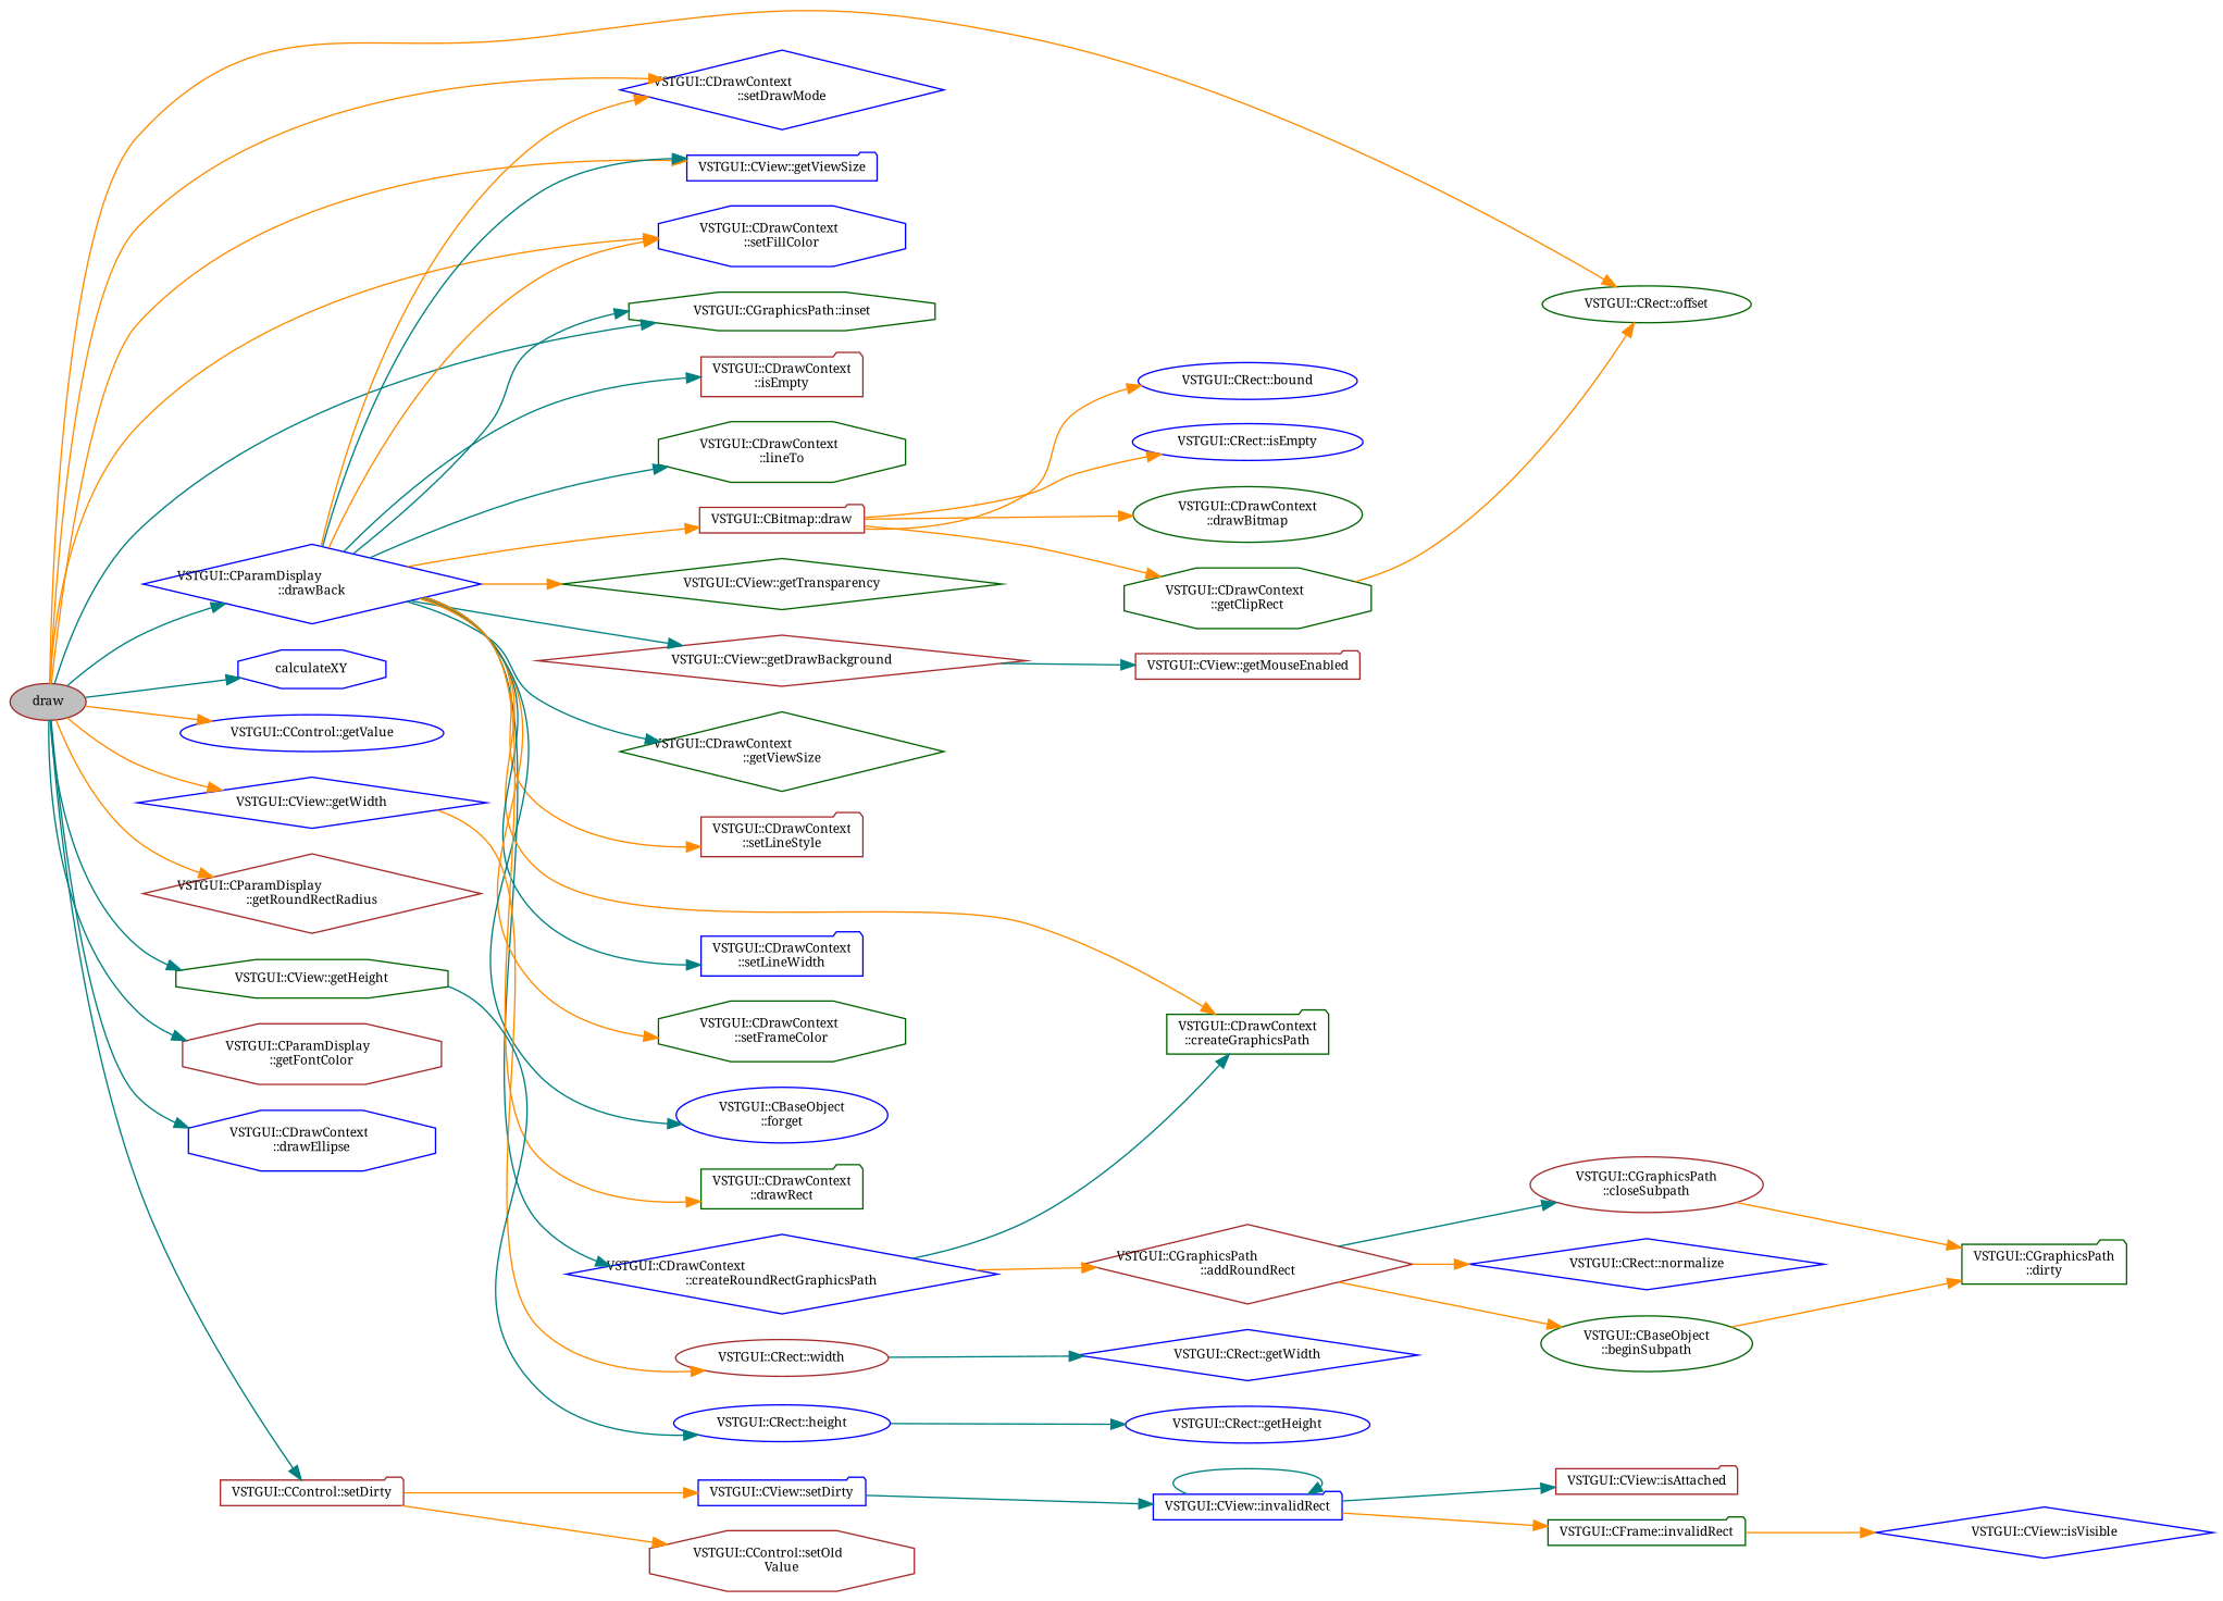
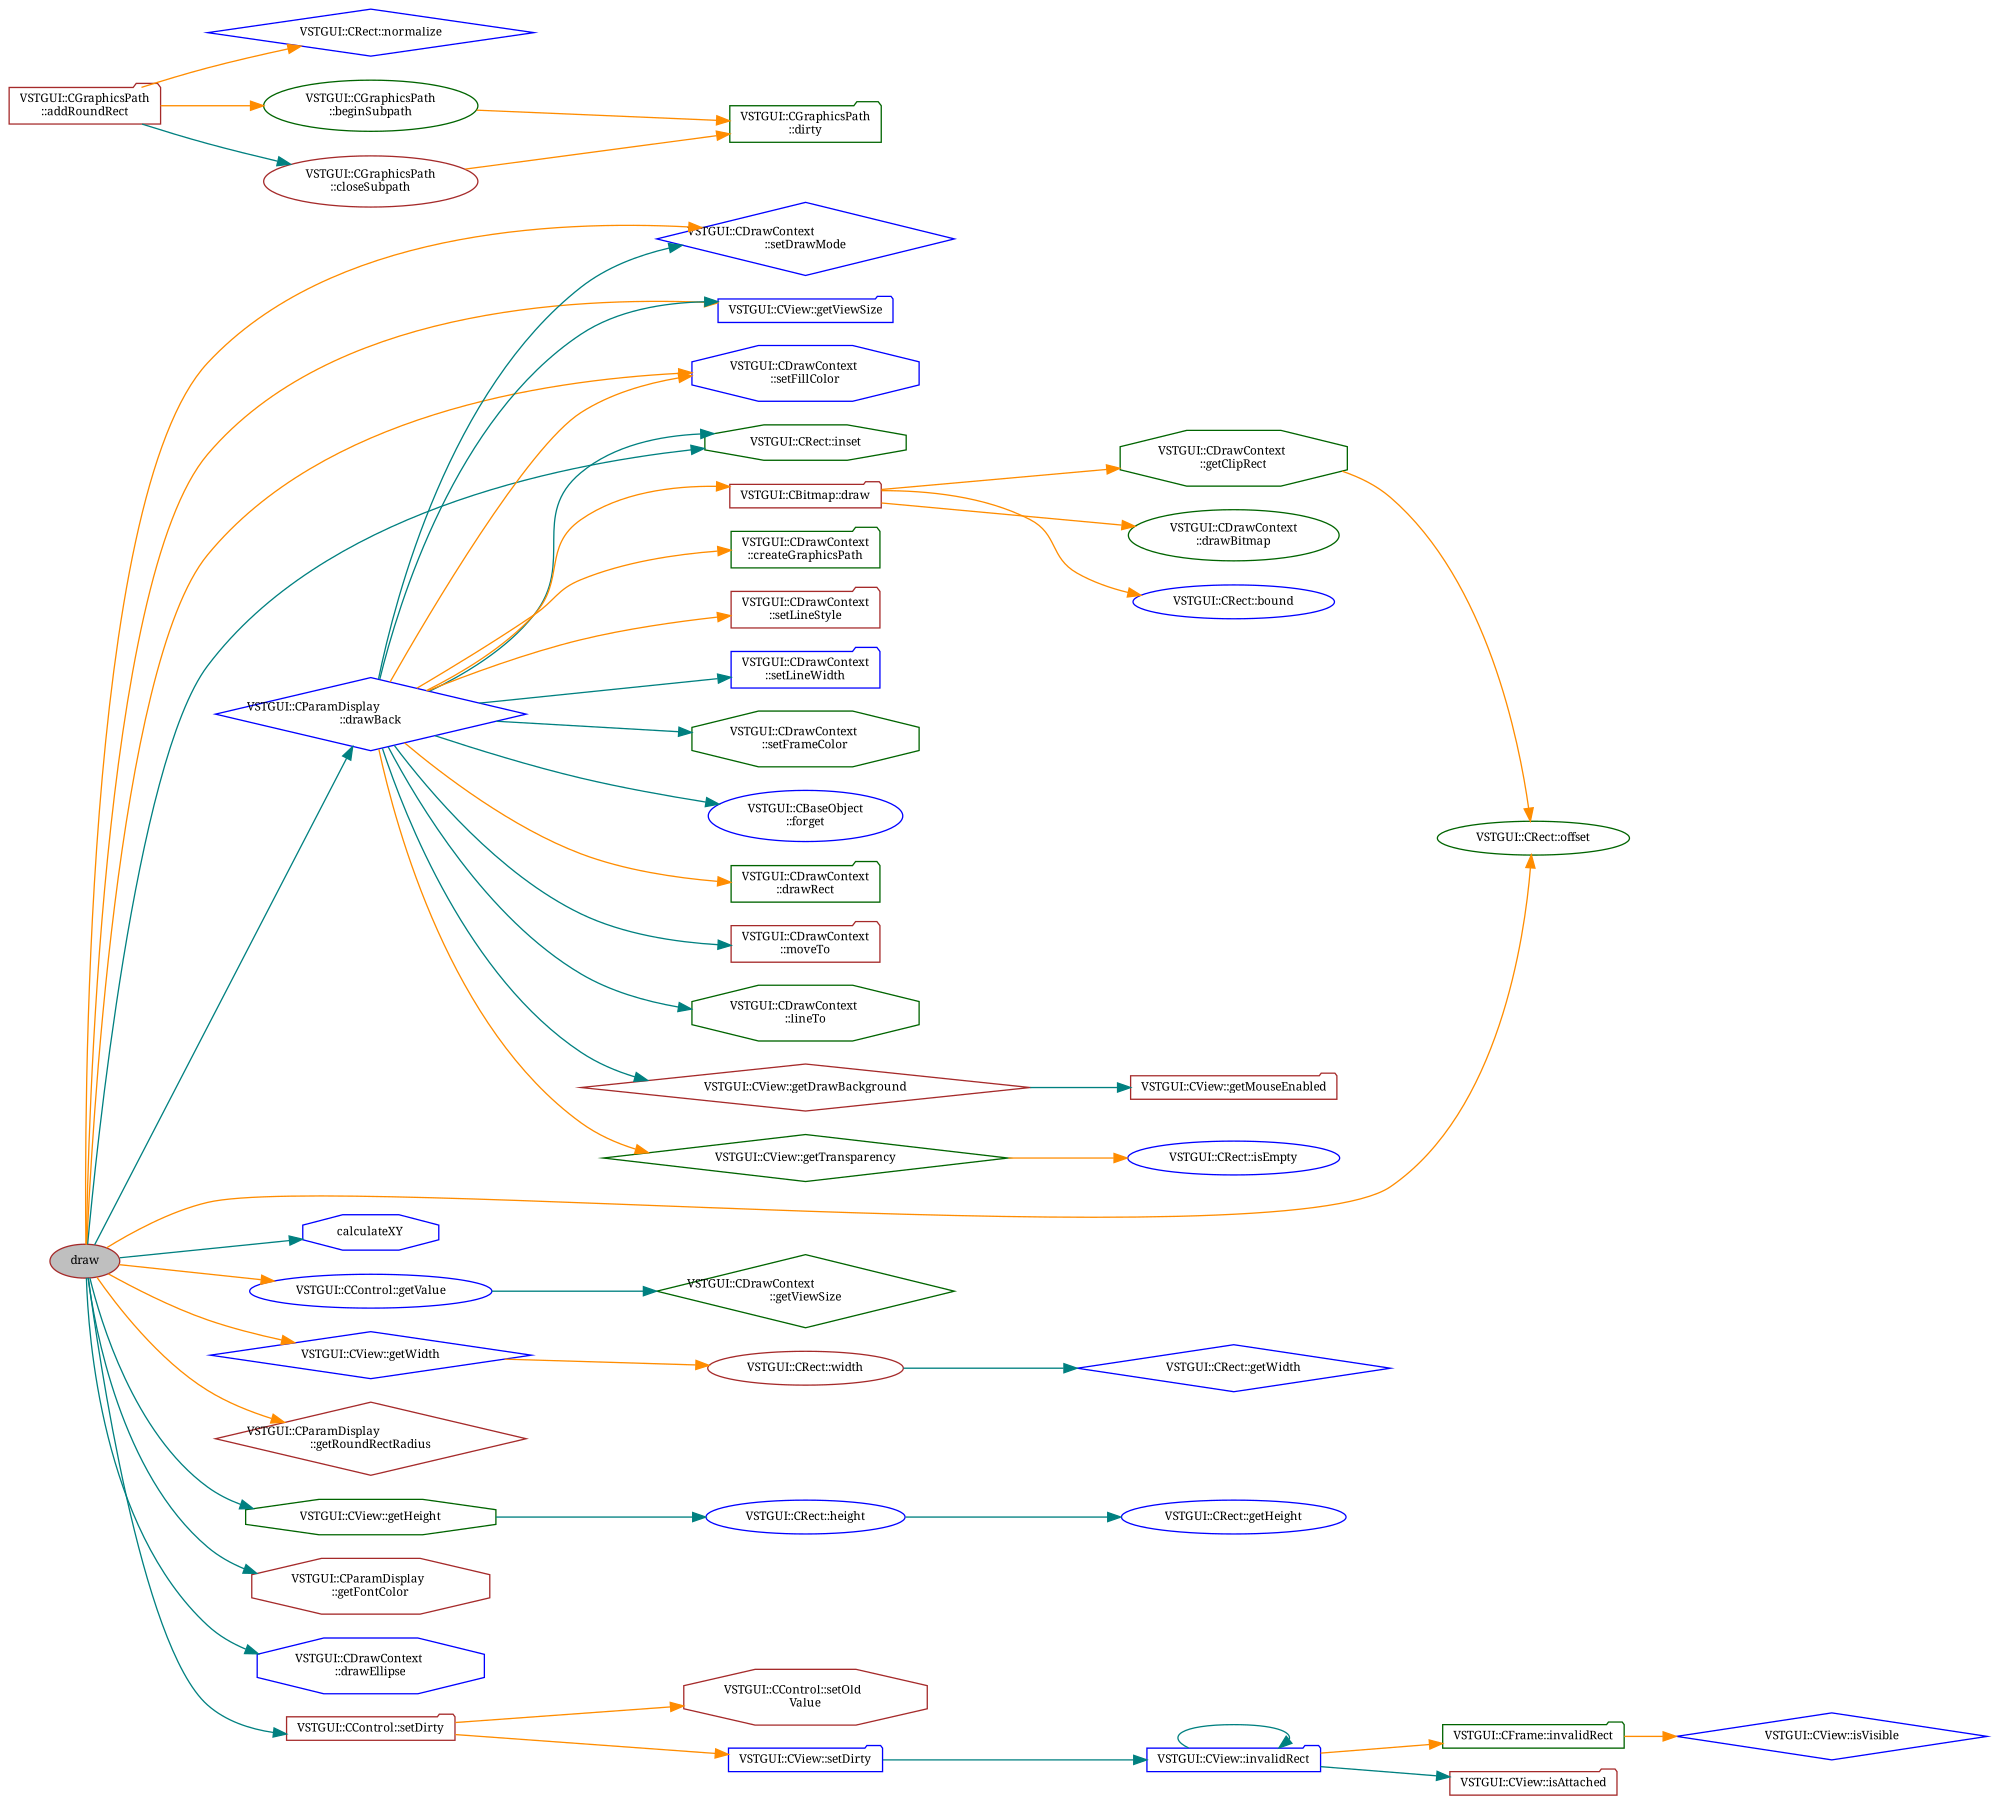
  digraph {
    fontname="Noto Serif"
    rankdir=LR
    node [color=blue fontname="Noto Serif" fontsize=9 shape=folder]
    edge [color=darkorange fontname="Noto Serif" fontsize=9 labelfontname=Arial labelfontsize=9 style=solid]
    n1 [color=brown fillcolor=grey75 fontcolor=black height=0.2 label=draw shape=ellipse style=filled width=0.4]
    n2 [height=0.2 label="VSTGUI::CParamDisplay\l::drawBack" shape=diamond width=0.4]
    n3 [height=0.2 label="VSTGUI::CDrawContext\l::setDrawMode" shape=diamond width=0.4]
    n4 [color=darkgreen height=0.2 label="VSTGUI::CRect::offset" shape=ellipse width=0.4]
    n5 [height=0.2 label="VSTGUI::CView::getViewSize" width=0.4]
    n6 [height=0.2 label="VSTGUI::CDrawContext\l::setFillColor" shape=octagon width=0.4]
-   n7 [color=darkgreen height=0.2 label="VSTGUI::CGraphicsPath::inset" shape=octagon width=0.4]
+   n7 [color=darkgreen height=0.2 label="VSTGUI::CRect::inset" shape=octagon width=0.4]
    n8 [height=0.2 label=calculateXY shape=octagon width=0.4]
    n9 [height=0.2 label="VSTGUI::CControl::getValue" shape=ellipse width=0.4]
    n10 [height=0.2 label="VSTGUI::CView::getWidth" shape=diamond width=0.4]
    n11 [color=brown height=0.2 label="VSTGUI::CParamDisplay\l::getRoundRectRadius" shape=diamond width=0.4]
    n12 [color=darkgreen height=0.2 label="VSTGUI::CView::getHeight" shape=octagon width=0.4]
    n13 [color=brown height=0.2 label="VSTGUI::CParamDisplay\l::getFontColor" shape=octagon width=0.4]
    n14 [height=0.2 label="VSTGUI::CDrawContext\l::drawEllipse" shape=octagon width=0.4]
    n15 [color=brown height=0.2 label="VSTGUI::CControl::setDirty" width=0.4]
    n16 [color=brown height=0.2 label="VSTGUI::CBitmap::draw" width=0.4]
    n17 [color=brown height=0.2 label="VSTGUI::CView::getDrawBackground" shape=diamond width=0.4]
    n18 [color=darkgreen height=0.2 label="VSTGUI::CView::getTransparency" shape=diamond width=0.4]
-   n19 [height=0.2 label="VSTGUI::CDrawContext\l::createRoundRectGraphicsPath" shape=diamond width=0.4]
    n20 [color=darkgreen height=0.2 label="VSTGUI::CDrawContext\l::createGraphicsPath" width=0.4]
    n21 [color=darkgreen height=0.2 label="VSTGUI::CDrawContext\l::getViewSize" shape=diamond width=0.4]
    n22 [color=brown height=0.2 label="VSTGUI::CDrawContext\l::setLineStyle" width=0.4]
    n23 [height=0.2 label="VSTGUI::CDrawContext\l::setLineWidth" width=0.4]
    n24 [color=darkgreen height=0.2 label="VSTGUI::CDrawContext\l::setFrameColor" shape=octagon width=0.4]
    n25 [height=0.2 label="VSTGUI::CBaseObject\l::forget" shape=ellipse width=0.4]
    n26 [color=darkgreen height=0.2 label="VSTGUI::CDrawContext\l::drawRect" width=0.4]
-   n27 [color=brown height=0.2 label="VSTGUI::CDrawContext\l::isEmpty" width=0.4]
+   n27 [color=brown height=0.2 label="VSTGUI::CDrawContext\l::moveTo" width=0.4]
    n28 [color=darkgreen height=0.2 label="VSTGUI::CDrawContext\l::lineTo" shape=octagon width=0.4]
    n29 [color=brown height=0.2 label="VSTGUI::CRect::width" shape=ellipse width=0.4]
    n30 [height=0.2 label="VSTGUI::CRect::height" shape=ellipse width=0.4]
    n31 [height=0.2 label="VSTGUI::CView::setDirty" width=0.4]
    n32 [color=brown height=0.2 label="VSTGUI::CControl::setOld\lValue" shape=octagon width=0.4]
    n33 [color=darkgreen height=0.2 label="VSTGUI::CDrawContext\l::getClipRect" shape=octagon width=0.4]
    n34 [height=0.2 label="VSTGUI::CRect::bound" shape=ellipse width=0.4]
    n35 [height=0.2 label="VSTGUI::CRect::isEmpty" shape=ellipse width=0.4]
    n36 [color=darkgreen height=0.2 label="VSTGUI::CDrawContext\l::drawBitmap" shape=ellipse width=0.4]
    n37 [color=brown height=0.2 label="VSTGUI::CView::getMouseEnabled" width=0.4]
-   n38 [color=brown height=0.2 label="VSTGUI::CGraphicsPath\l::addRoundRect" shape=diamond width=0.4]
+   n38 [color=brown height=0.2 label="VSTGUI::CGraphicsPath\l::addRoundRect" width=0.4]
    n39 [height=0.2 label="VSTGUI::CRect::normalize" shape=diamond width=0.4]
-   n40 [color=darkgreen height=0.2 label="VSTGUI::CBaseObject\l::beginSubpath" shape=ellipse width=0.4]
+   n40 [color=darkgreen height=0.2 label="VSTGUI::CGraphicsPath\l::beginSubpath" shape=ellipse width=0.4]
    n41 [color=brown height=0.2 label="VSTGUI::CGraphicsPath\l::closeSubpath" shape=ellipse width=0.4]
    n42 [color=darkgreen height=0.2 label="VSTGUI::CGraphicsPath\l::dirty" width=0.4]
    n43 [height=0.2 label="VSTGUI::CRect::getWidth" shape=diamond width=0.4]
    n44 [height=0.2 label="VSTGUI::CRect::getHeight" shape=ellipse width=0.4]
    n45 [height=0.2 label="VSTGUI::CView::invalidRect" width=0.4]
    n46 [color=brown height=0.2 label="VSTGUI::CView::isAttached" width=0.4]
    n47 [color=darkgreen height=0.2 label="VSTGUI::CFrame::invalidRect" width=0.4]
    n48 [height=0.2 label="VSTGUI::CView::isVisible" shape=diamond width=0.4]
    n1 -> n2 [color=teal]
    n1 -> n3
    n1 -> n4
    n1 -> n5
    n1 -> n6
    n1 -> n7 [color=teal]
    n1 -> n8 [color=teal]
    n1 -> n9
    n1 -> n10
    n1 -> n11
    n1 -> n12 [color=teal]
    n1 -> n13 [color=teal]
    n1 -> n14 [color=teal]
    n1 -> n15 [color=teal]
-   n2 -> n3
+   n2 -> n3 [color=teal]
    n2 -> n5 [color=teal]
    n2 -> n6
    n2 -> n7 [color=teal]
    n2 -> n16
    n2 -> n17 [color=teal]
    n2 -> n18
-   n2 -> n19 [color=teal]
    n2 -> n20
-   n2 -> n21 [color=teal]
+   n9 -> n21 [color=teal]
    n2 -> n22
    n2 -> n23 [color=teal]
-   n2 -> n24
+   n2 -> n24 [color=teal]
    n2 -> n25 [color=teal]
    n2 -> n26
    n2 -> n27 [color=teal]
    n2 -> n28 [color=teal]
    n10 -> n29
    n12 -> n30 [color=teal]
    n15 -> n31
    n15 -> n32
    n16 -> n33
    n16 -> n34
-   n16 -> n35
+   n18 -> n35
    n16 -> n36
    n17 -> n37 [color=teal]
-   n19 -> n20 [color=teal]
-   n19 -> n38
    n29 -> n43 [color=teal]
    n30 -> n44 [color=teal]
    n31 -> n45 [color=teal]
    n33 -> n4
    n38 -> n39
    n38 -> n40
    n38 -> n41 [color=teal]
    n40 -> n42
    n41 -> n42
    n45 -> n45 [color=teal]
    n45 -> n46 [color=teal]
    n45 -> n47
    n47 -> n48
  }
